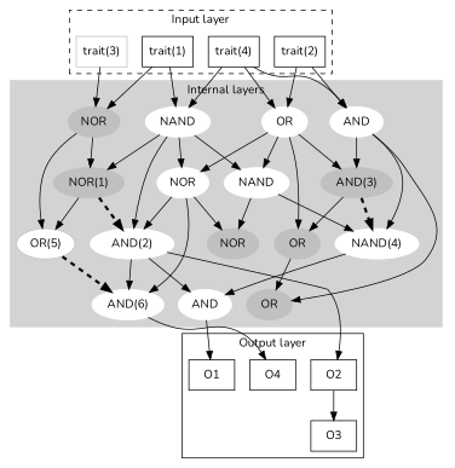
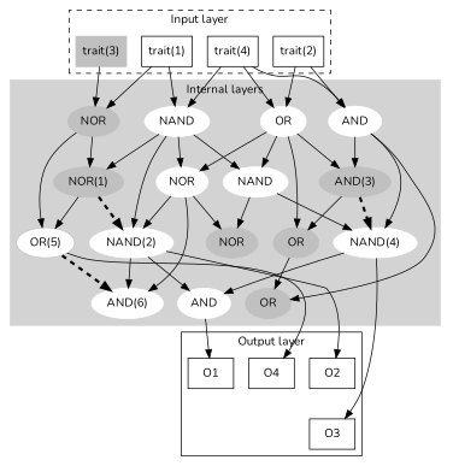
  digraph {
    fontname=Nunito
    node [fontname=Nunito color=white style=filled]
    edge [fontname=Nunito]
    n1 [label="trait(4)" shape=box color="" style=""]
-   n2 [color=gray label="trait(3)" shape=box fillcolor=white]
+   n2 [color=gray label="trait(3)" shape=box]
    n3 [label="trait(2)" shape=box color="" style=""]
    n4 [label="trait(1)" shape=box color="" style=""]
    n5 [label=NAND]
    n6 [label=AND]
    n7 [label=OR]
    n8 [color=gray label=NOR]
    n9 [label=NAND]
    n10 [color=gray label="NOR(1)"]
    n11 [label=NOR]
-   n12 [label="AND(2)"]
+   n12 [label="NAND(2)"]
    n13 [color=gray label="AND(3)"]
    n14 [label="NAND(4)"]
    n15 [color=gray label=OR]
    n16 [color=gray label=OR]
    n17 [color=gray fillcolor=white label="OR(5)"]
    n18 [color=gray label=NOR]
    n19 [label="AND(6)"]
    n20 [label=AND]
    n21 [label=O3 shape=box color="" style=""]
    n22 [label=O2 shape=box color="" style=""]
    n23 [label=O1 shape=box color="" style=""]
    n24 [label=O4 shape=box color="" style=""]
    subgraph cluster_1 {
      label="Input layer"
      style=dashed
      n1
      n2
      n3
      n4
    }
    subgraph cluster_2 {
      color=lightgrey
      label="Internal layers"
      style=filled
      n5
      n6
      n7
      n8
      n9
      n10
      n11
      n12
      n13
      n14
      n15
      n16
      n17
      n18
      n19
      n20
    }
    subgraph cluster_3 {
      label="Output layer"
      n21
      n22
      n23
      n24
    }
    n1 -> n5
    n1 -> n6
    n1 -> n7
    n2 -> n8
    n3 -> n6
    n3 -> n7
    n4 -> n5
    n4 -> n8
    n5 -> n9
    n5 -> n10
    n5 -> n11
    n5 -> n12
    n6 -> n13
    n6 -> n14
    n6 -> n15
    n7 -> n9
    n7 -> n11
    n7 -> n13
    n7 -> n16
    n8 -> n10
    n8 -> n17
    n9 -> n14
    n9 -> n18
    n10 -> n12 [penwidth=3 style=dashed]
    n10 -> n17
    n11 -> n12
    n11 -> n18
    n11 -> n19
    n12 -> n19
    n12 -> n20
    n12 -> n22
    n13 -> n14 [penwidth=3 style=dashed]
    n13 -> n16
    n14 -> n20
-   n22 -> n21
+   n14 -> n21
    n16 -> n15
    n17 -> n19 [penwidth=3 style=dashed]
-   n19 -> n24
+   n17 -> n24
    n20 -> n23
  }
